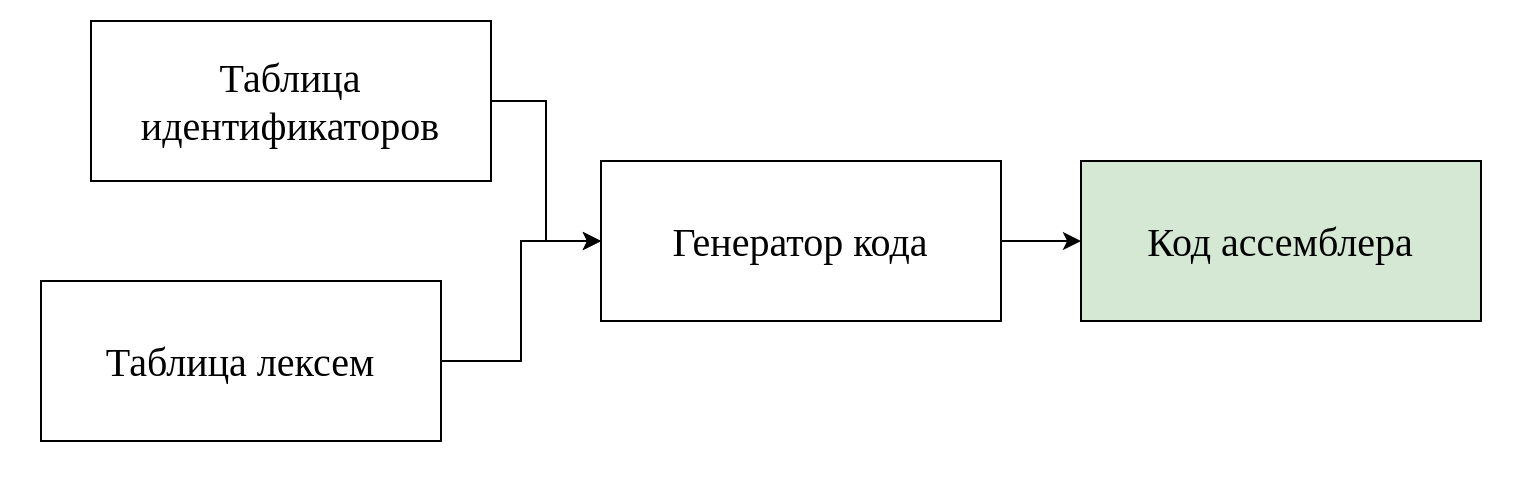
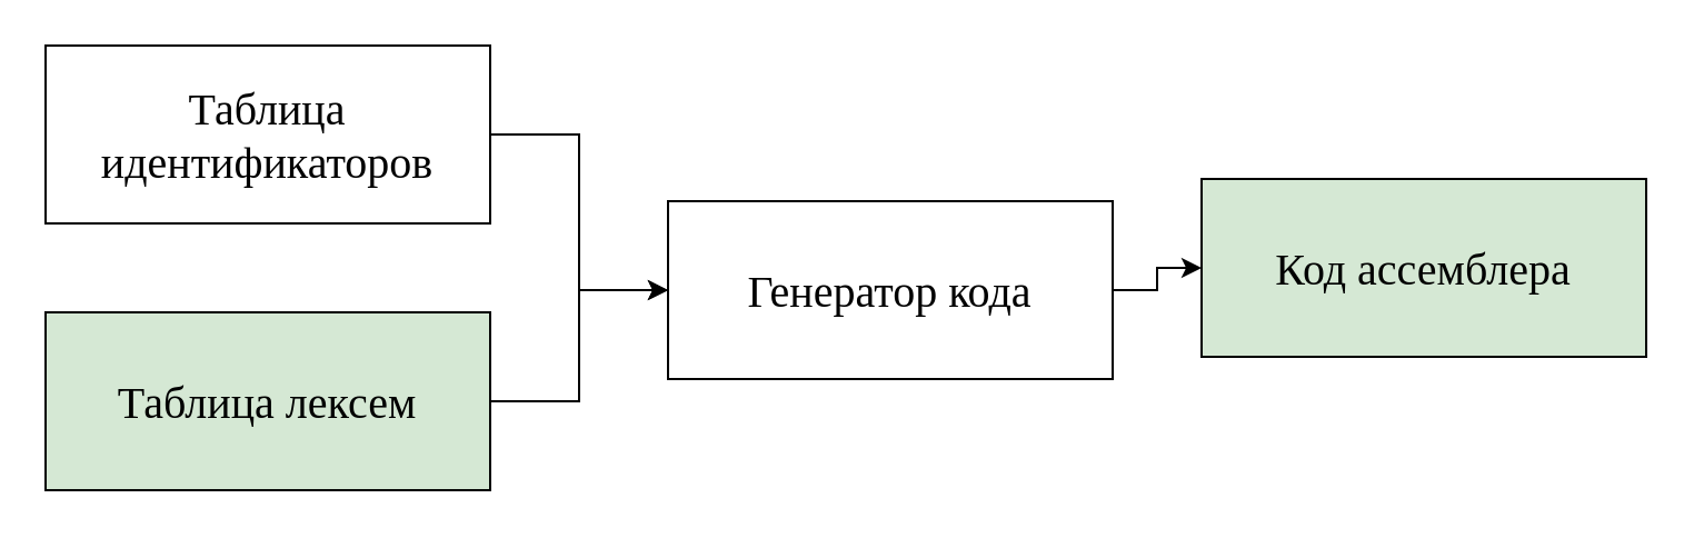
  <mxCell id="0" />
  <mxCell id="1" parent="0" />
  <mxCell id="2" style="edgeStyle=orthogonalEdgeStyle;rounded=0;orthogonalLoop=1;jettySize=auto;html=1;exitX=1;exitY=0.5;exitDx=0;exitDy=0;entryX=0;entryY=0.5;entryDx=0;entryDy=0;" edge="1" parent="1" source="3" target="7"><mxGeometry relative="1" as="geometry" /></mxCell>
- <mxCell id="3" value="Таблица лексем" style="rounded=0;whiteSpace=wrap;html=1;fontSize=20;fontFamily=Times New Roman;" vertex="1" parent="1"><mxGeometry x="20" y="140" width="200" height="80" as="geometry" /></mxCell>
+ <mxCell id="3" value="Таблица лексем" style="rounded=0;whiteSpace=wrap;html=1;fontSize=20;fontFamily=Times New Roman;fillColor=#d5e8d4;" vertex="1" parent="1"><mxGeometry x="20" y="140" width="200" height="80" as="geometry" /></mxCell>
  <mxCell id="4" style="edgeStyle=orthogonalEdgeStyle;rounded=0;orthogonalLoop=1;jettySize=auto;html=1;exitX=1;exitY=0.5;exitDx=0;exitDy=0;entryX=0;entryY=0.5;entryDx=0;entryDy=0;" edge="1" parent="1" source="5" target="7"><mxGeometry relative="1" as="geometry" /></mxCell>
- <mxCell id="5" value="Таблица идентификаторов" style="rounded=0;whiteSpace=wrap;html=1;fontSize=20;fontFamily=Times New Roman;" vertex="1" parent="1"><mxGeometry x="45" y="10" width="200" height="80" as="geometry" /></mxCell>
+ <mxCell id="5" value="Таблица идентификаторов" style="rounded=0;whiteSpace=wrap;html=1;fontSize=20;fontFamily=Times New Roman;" vertex="1" parent="1"><mxGeometry x="20" y="20" width="200" height="80" as="geometry" /></mxCell>
  <mxCell id="6" value="" style="edgeStyle=orthogonalEdgeStyle;rounded=0;orthogonalLoop=1;jettySize=auto;html=1;" edge="1" parent="1" source="7" target="8"><mxGeometry relative="1" as="geometry" /></mxCell>
- <mxCell id="7" value="Генератор кода" style="rounded=0;whiteSpace=wrap;html=1;fontSize=20;fontFamily=Times New Roman;" vertex="1" parent="1"><mxGeometry x="300" y="80" width="200" height="80" as="geometry" /></mxCell>
+ <mxCell id="7" value="Генератор кода" style="rounded=0;whiteSpace=wrap;html=1;fontSize=20;fontFamily=Times New Roman;" vertex="1" parent="1"><mxGeometry x="300" y="90" width="200" height="80" as="geometry" /></mxCell>
  <mxCell id="8" value="Код ассемблера" style="rounded=0;whiteSpace=wrap;html=1;fontSize=20;fontFamily=Times New Roman;fillColor=#d5e8d4;" vertex="1" parent="1"><mxGeometry x="540" y="80" width="200" height="80" as="geometry" /></mxCell>
